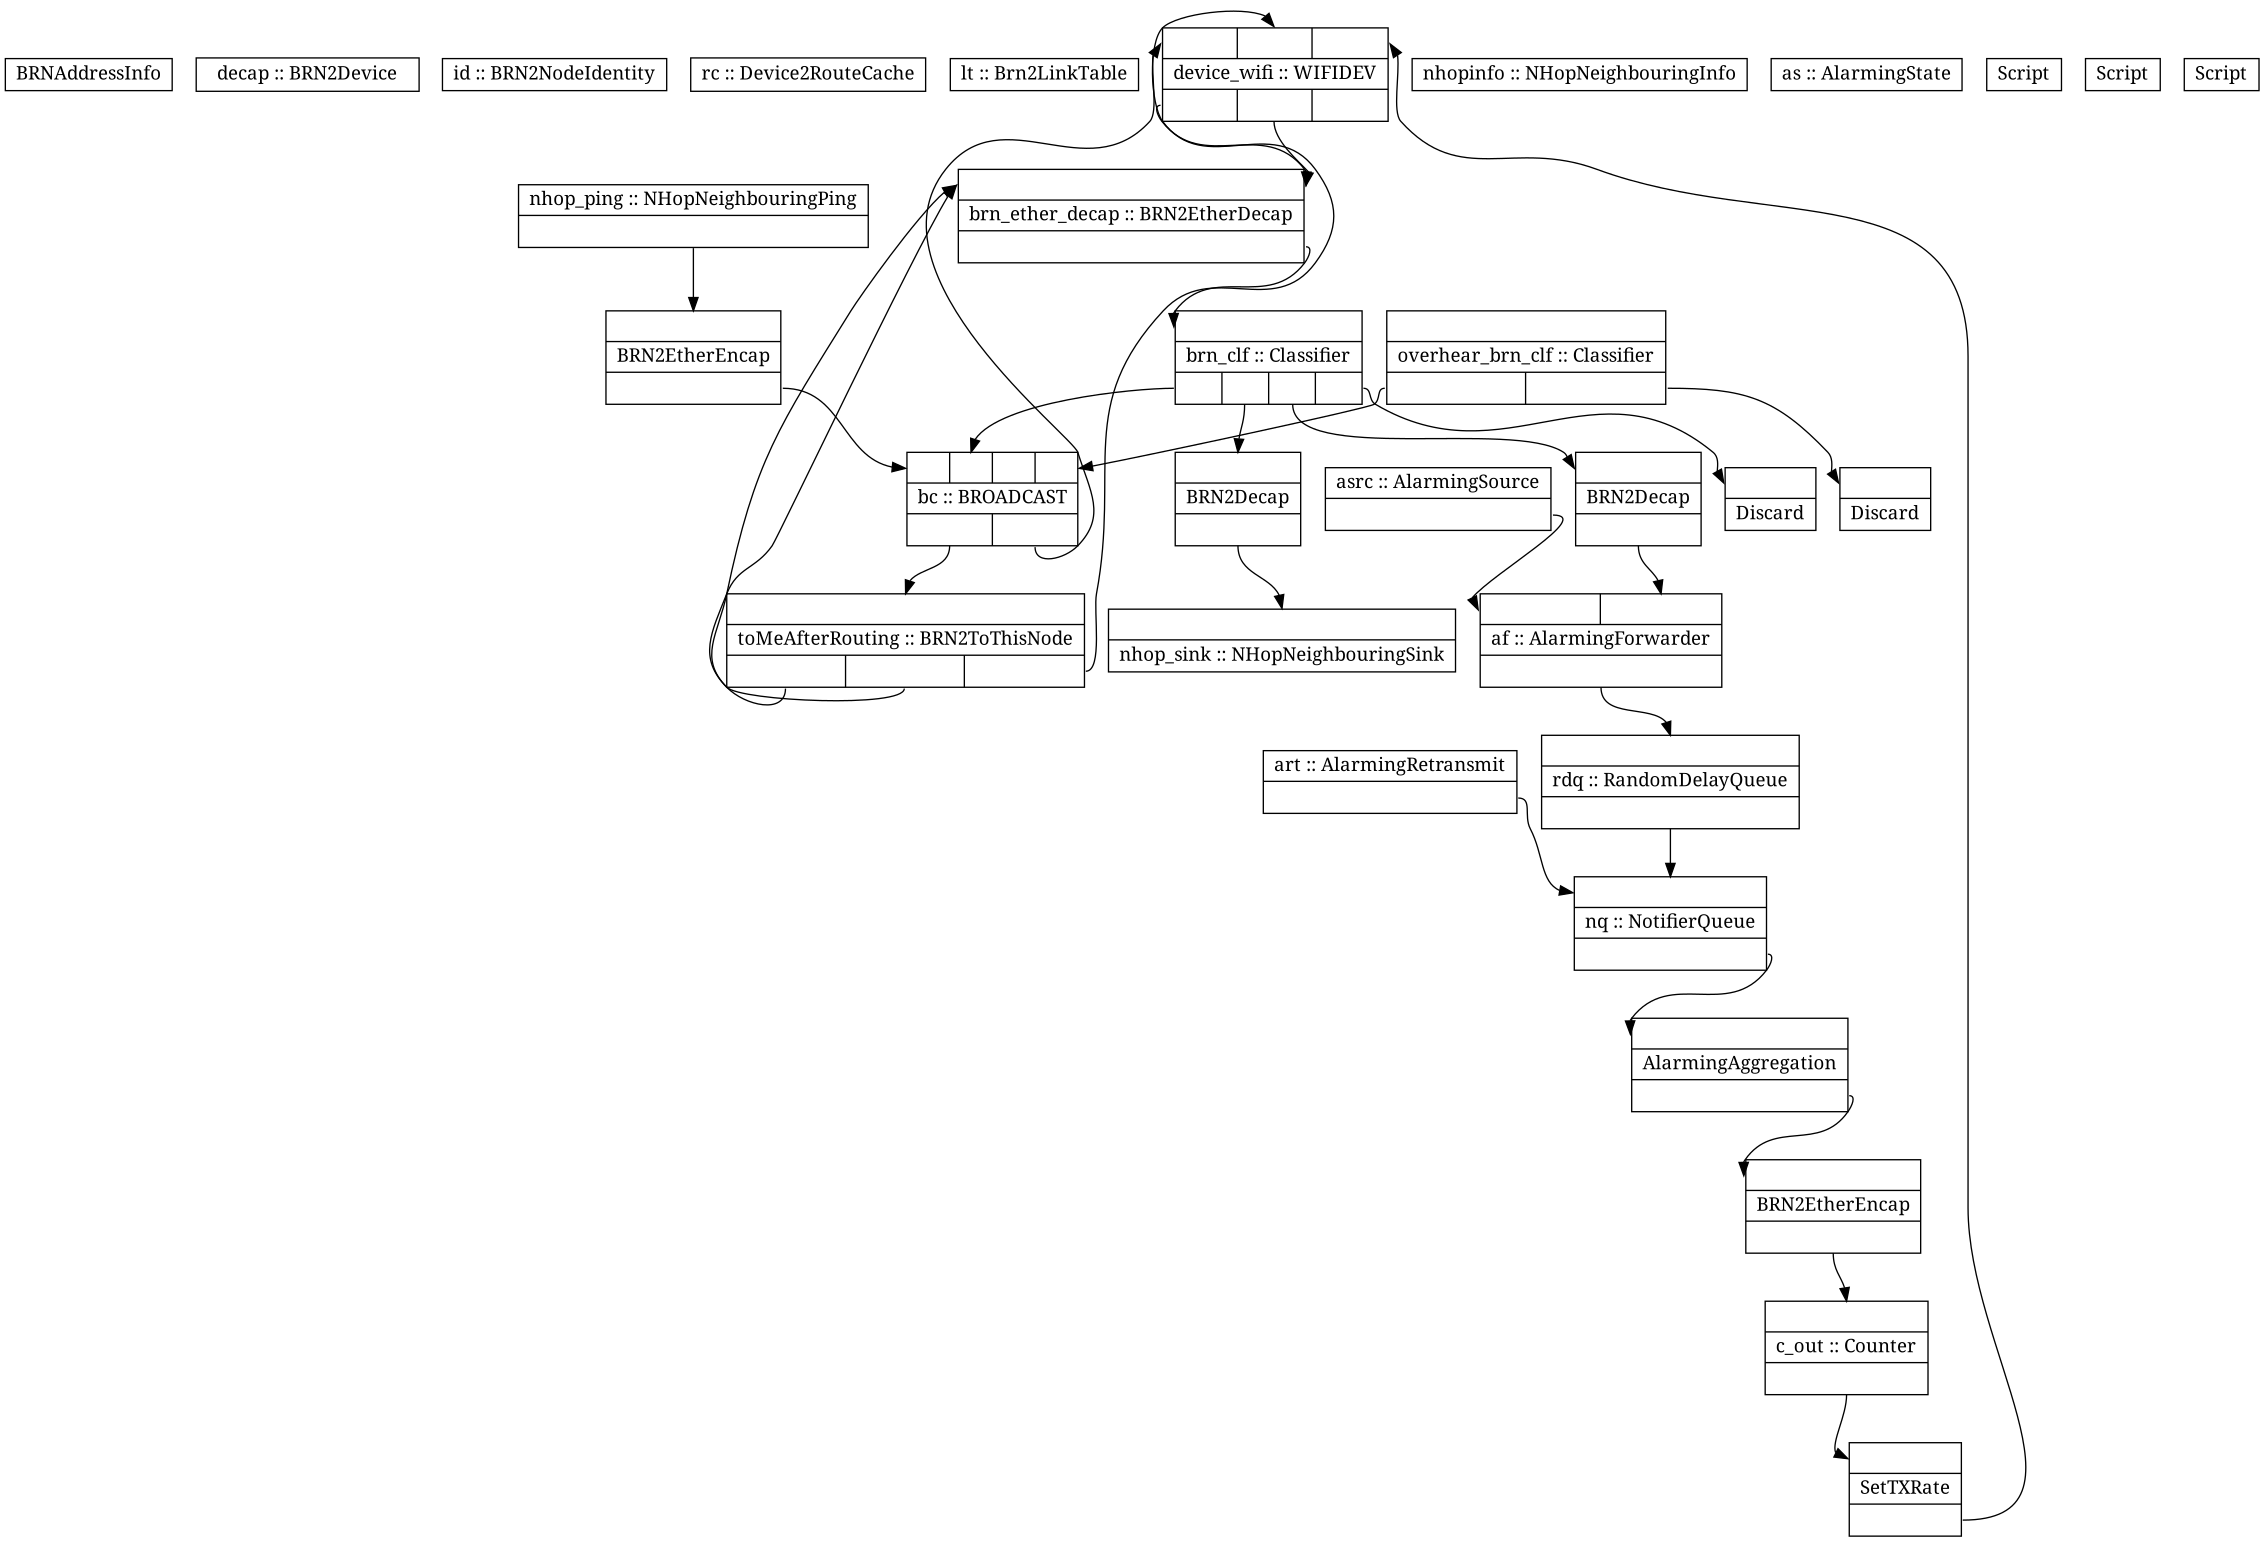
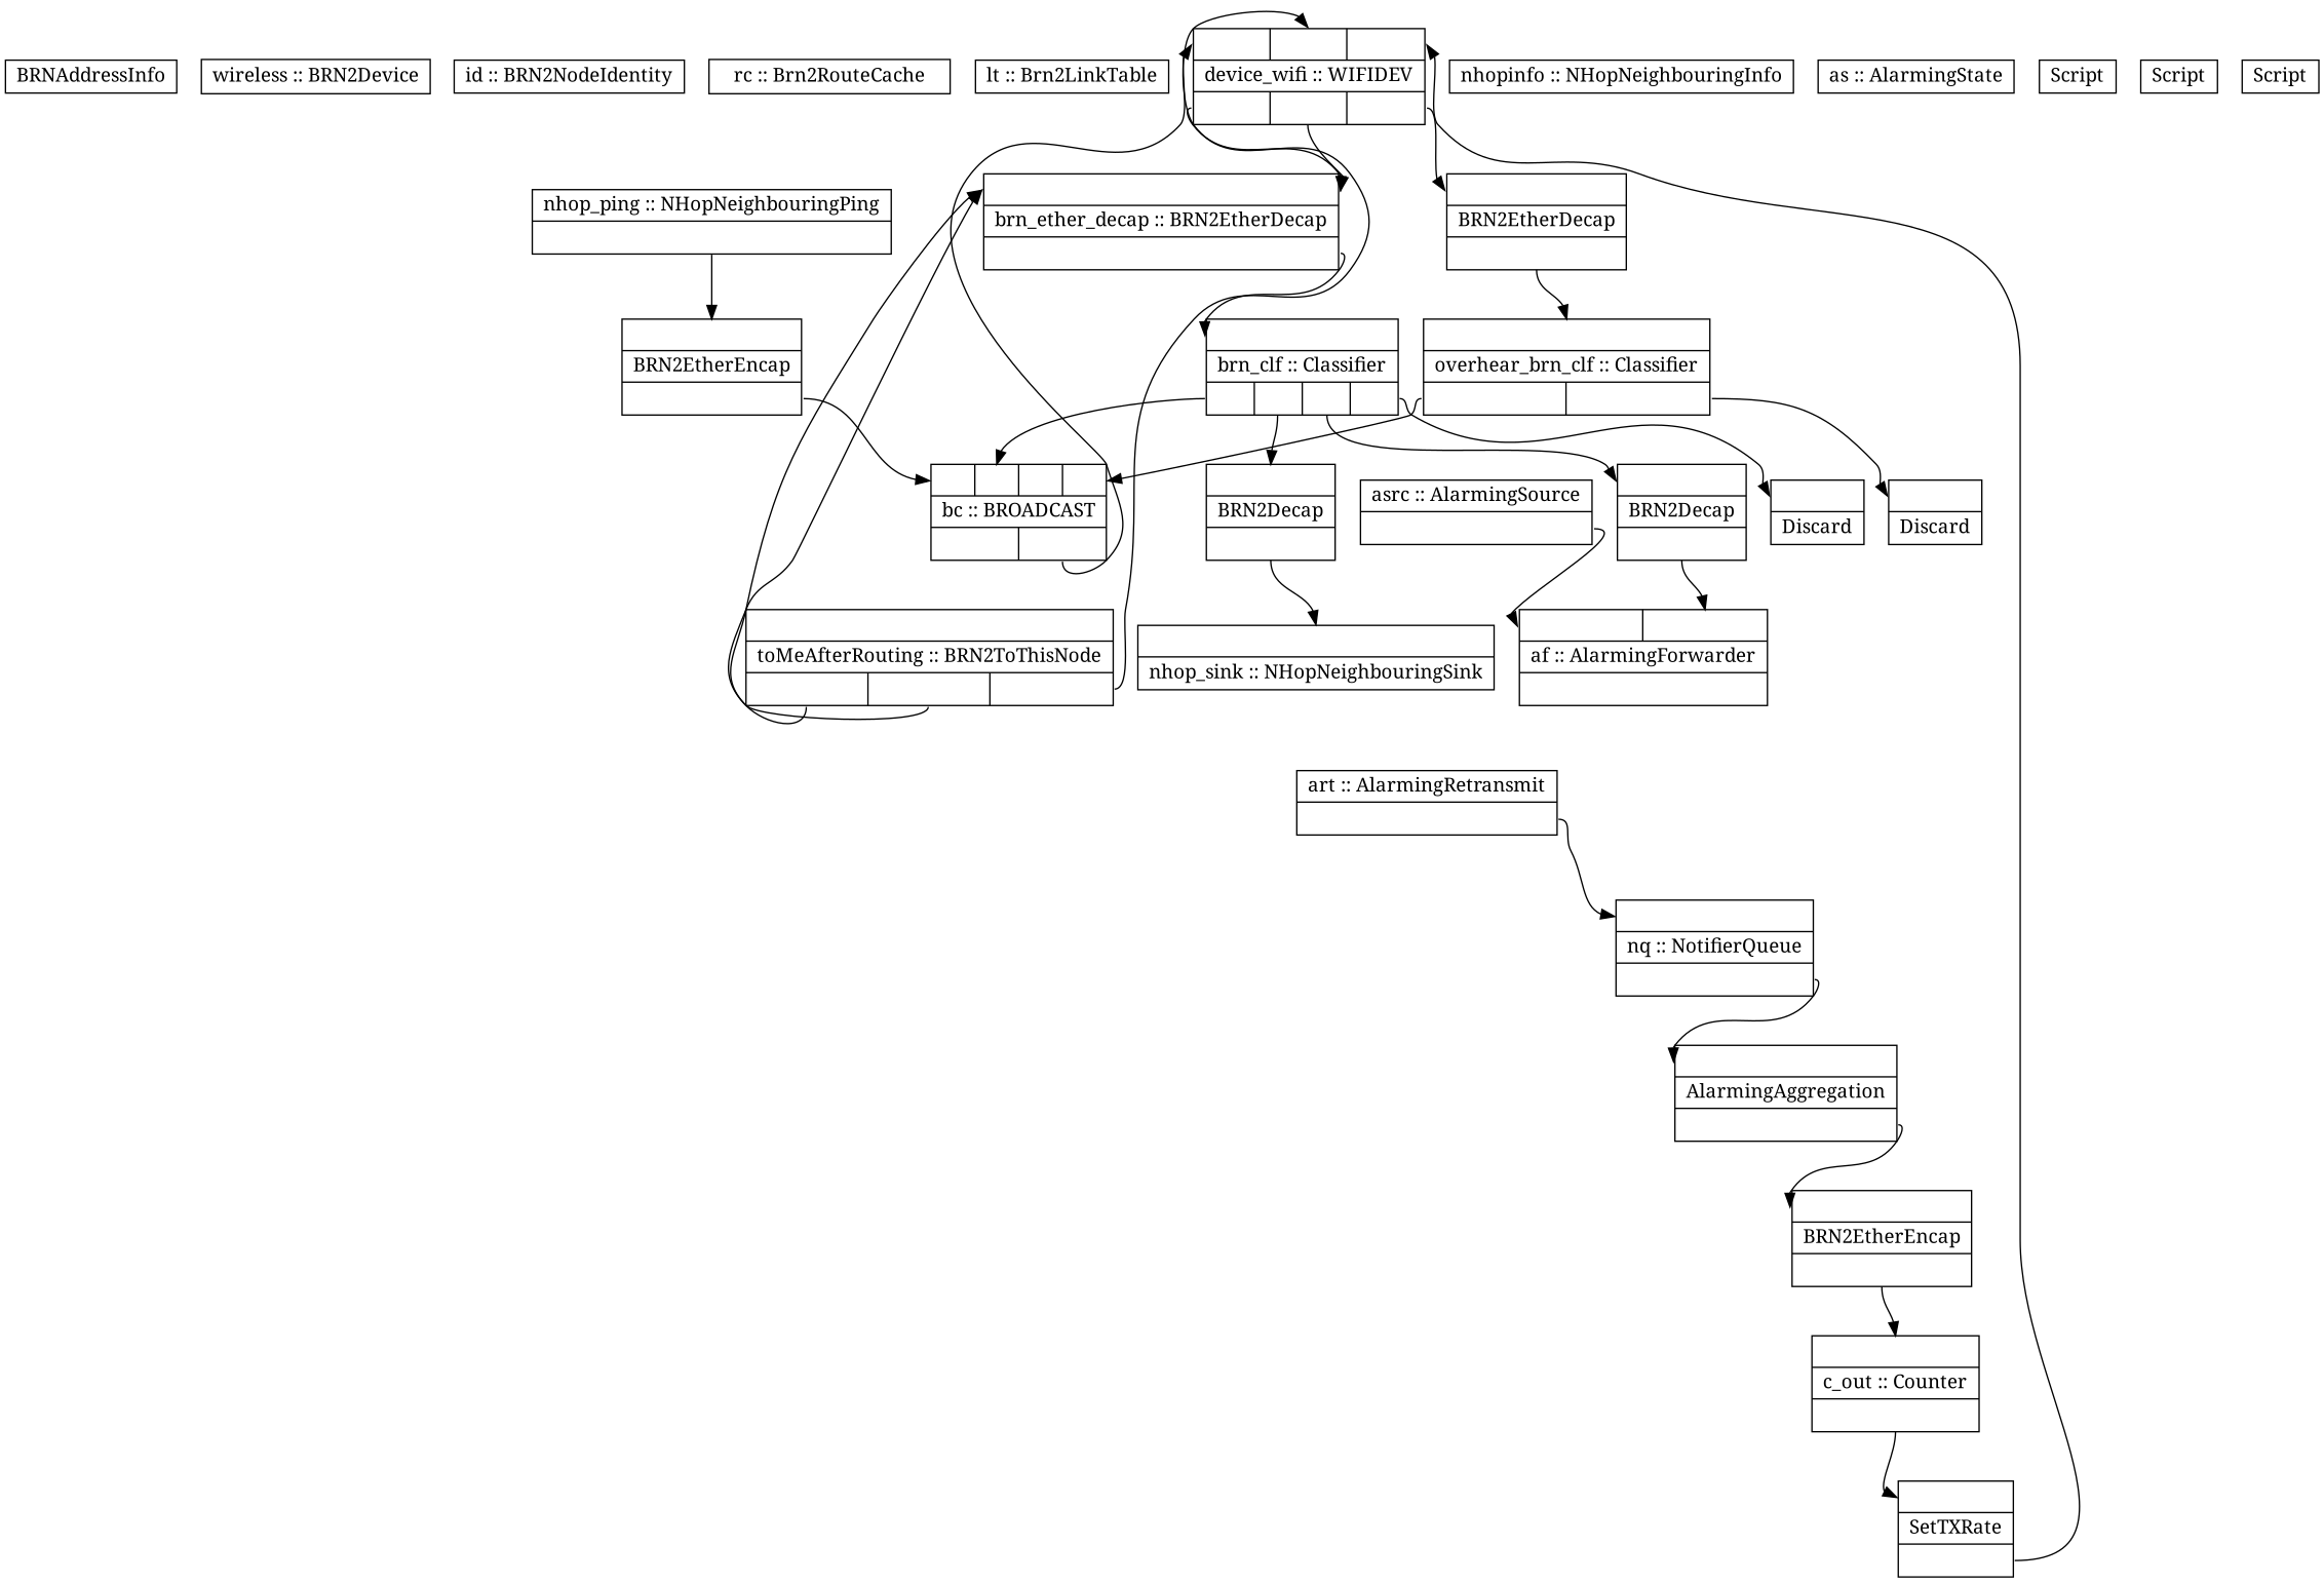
  digraph {
    fontname="Noto Serif"
    node [fontname="Noto Serif" shape=record]
    edge [arrowhead=normal arrowtail=none fontname="Noto Serif" headport=i0 tailclip=false tailport=o0]
    n1 [height=.1 label=BRNAddressInfo]
-   n2 [height=.1 label="decap :: BRN2Device"]
+   n2 [height=.1 label="wireless :: BRN2Device"]
    n3 [height=.1 label="id :: BRN2NodeIdentity"]
-   n4 [height=.1 label="rc :: Device2RouteCache"]
+   n4 [height=.1 label="rc :: Brn2RouteCache"]
    n5 [height=.1 label="lt :: Brn2LinkTable"]
    n6 [height=.1 label="{{<i0>|<i1>|<i2>}|device_wifi :: WIFIDEV|{<o0>|<o1>|<o2>}}"]
    n7 [height=.1 label="{{<i0>}|brn_ether_decap :: BRN2EtherDecap|{<o0>}}"]
+   n8 [height=.1 label="{{<i0>}|BRN2EtherDecap|{<o0>}}"]
    n9 [height=.1 label="{{<i0>}|brn_clf :: Classifier|{<o0>|<o1>|<o2>|<o3>}}"]
    n10 [height=.1 label="{{<i0>}|overhear_brn_clf :: Classifier|{<o0>|<o1>}}"]
    n11 [height=.1 label="nhopinfo :: NHopNeighbouringInfo"]
    n12 [height=.1 label="as :: AlarmingState"]
    n13 [height=.1 label="{{<i0>|<i1>}|af :: AlarmingForwarder|{<o0>}}"]
-   n14 [height=.1 label="{{<i0>}|rdq :: RandomDelayQueue|{<o0>}}"]
    n15 [height=.1 label="{{<i0>}|nq :: NotifierQueue|{<o0>}}"]
    n16 [height=.1 label="{asrc :: AlarmingSource|{<o0>}}"]
    n17 [height=.1 label="{art :: AlarmingRetransmit|{<o0>}}"]
    n18 [height=.1 label="{{<i0>}|AlarmingAggregation|{<o0>}}"]
    n19 [height=.1 label="{{<i0>|<i1>|<i2>|<i3>}|bc :: BROADCAST|{<o0>|<o1>}}"]
    n20 [height=.1 label="{{<i0>}|toMeAfterRouting :: BRN2ToThisNode|{<o0>|<o1>|<o2>}}"]
    n21 [height=.1 label="{{<i0>}|BRN2Decap|{<o0>}}"]
    n22 [height=.1 label="{{<i0>}|BRN2Decap|{<o0>}}"]
    n23 [height=.1 label="{{<i0>}|Discard}"]
    n24 [height=.1 label="{{<i0>}|nhop_sink :: NHopNeighbouringSink}"]
    n25 [height=.1 label="{{<i0>}|BRN2EtherEncap|{<o0>}}"]
    n26 [height=.1 label="{{<i0>}|c_out :: Counter|{<o0>}}"]
    n27 [height=.1 label="{{<i0>}|SetTXRate|{<o0>}}"]
    n28 [height=.1 label="{nhop_ping :: NHopNeighbouringPing|{<o0>}}"]
    n29 [height=.1 label="{{<i0>}|BRN2EtherEncap|{<o0>}}"]
    n30 [height=.1 label="{{<i0>}|Discard}"]
    n31 [height=.1 label=Script]
    n32 [height=.1 label=Script]
    n33 [height=.1 label=Script]
    n6 -> n7
    n6 -> n7 [tailport=o1]
+   n6 -> n8 [tailport=o2]
    n7 -> n9
+   n8 -> n10
    n9 -> n19 [headport=i1]
    n9 -> n21 [tailport=o1]
    n9 -> n22 [tailport=o2]
    n9 -> n23 [tailport=o3]
    n10 -> n19 [headport=i3]
    n10 -> n30 [tailport=o1]
-   n13 -> n14
-   n14 -> n15
    n15 -> n18
    n16 -> n13
    n17 -> n15
    n18 -> n25
    n19 -> n6 [tailport=o1]
-   n19 -> n20
    n20 -> n6 [headport=i1 tailport=o2]
    n20 -> n7
    n20 -> n7 [tailport=o1]
    n21 -> n24
    n22 -> n13 [headport=i1]
    n25 -> n26
    n26 -> n27
    n27 -> n6 [headport=i2]
    n28 -> n29
    n29 -> n19
  }
